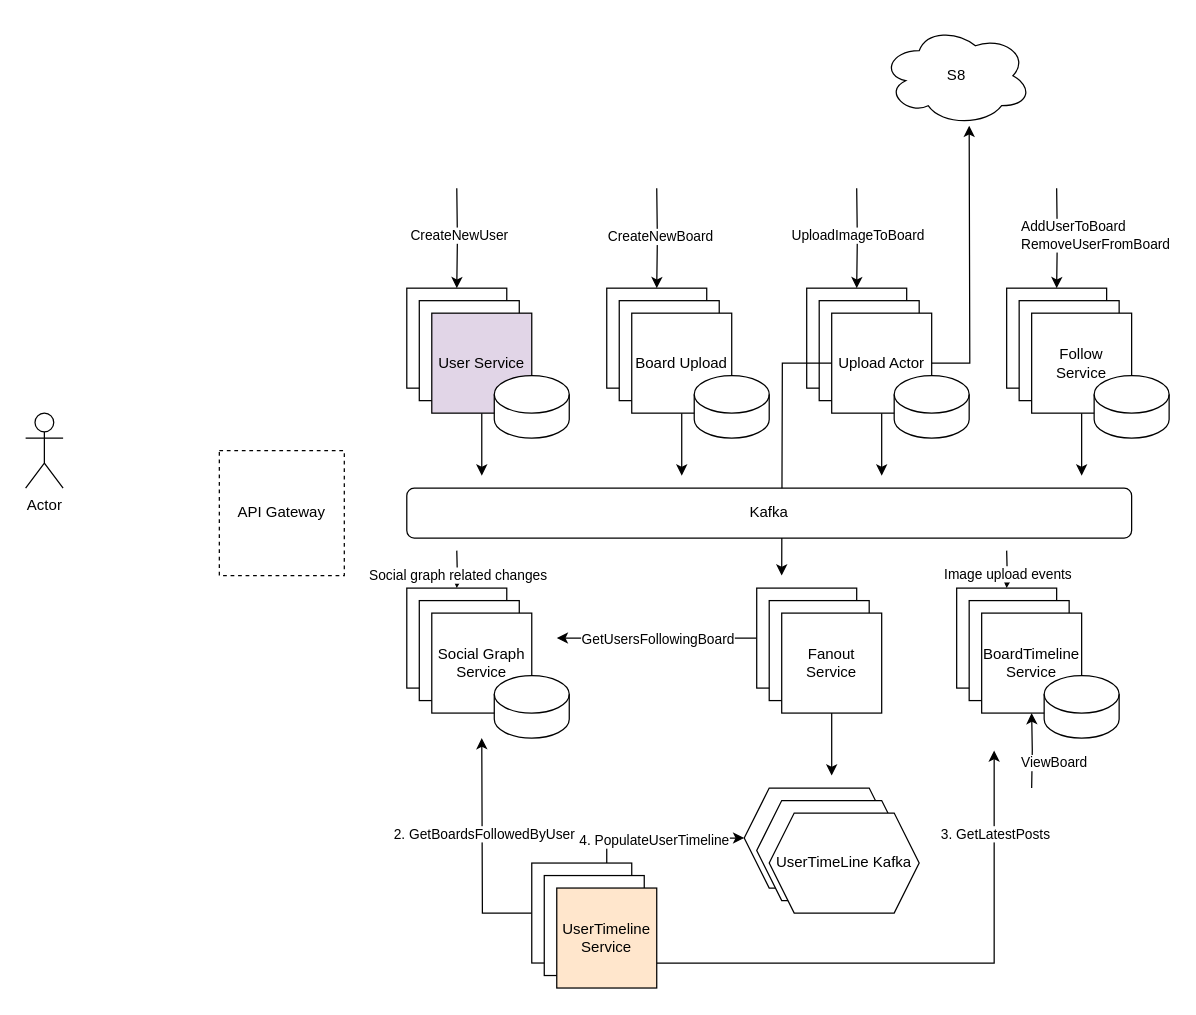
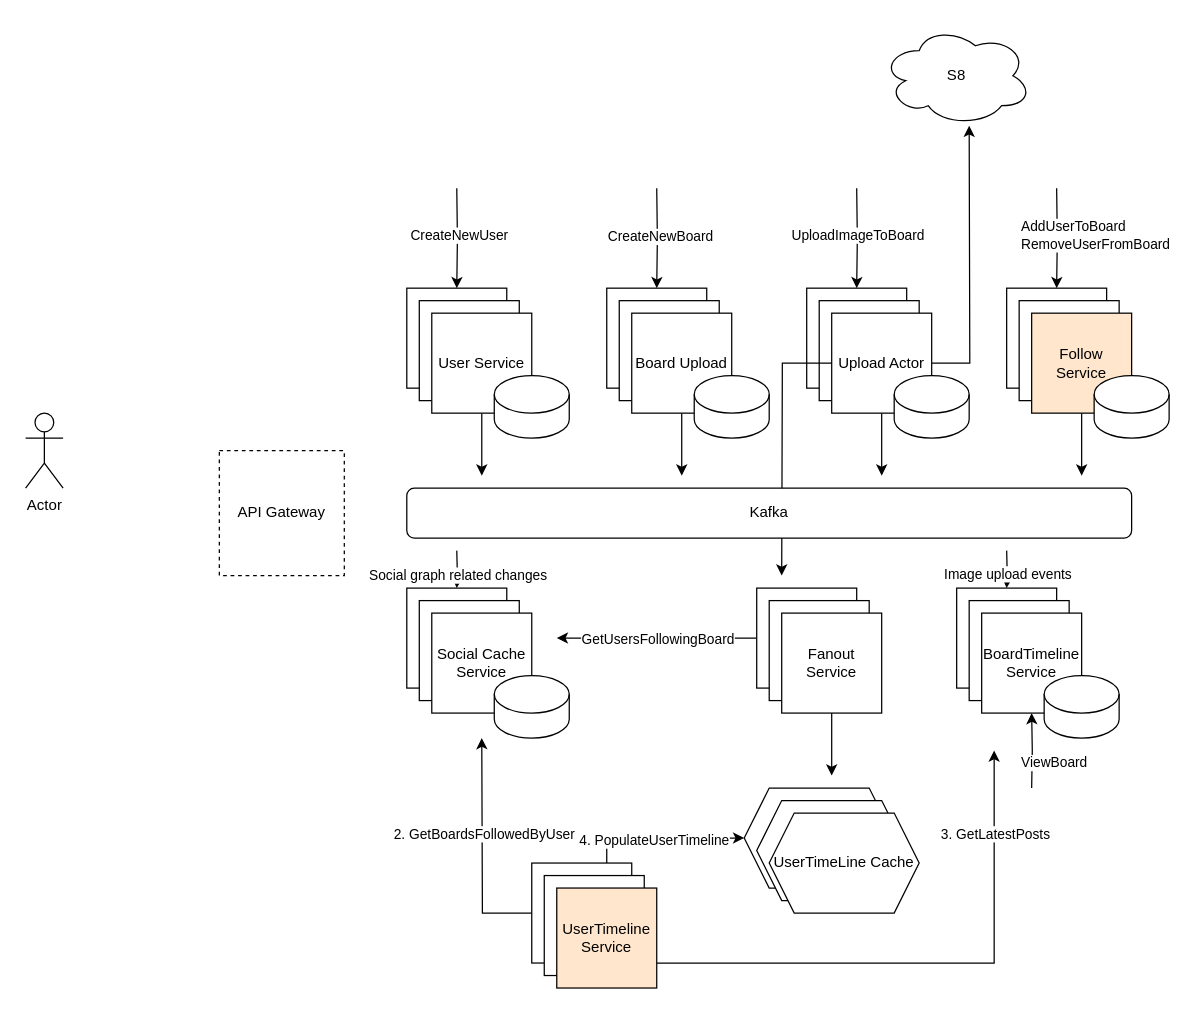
  <mxCell id="0" />
  <mxCell id="1" parent="0" />
  <mxCell id="2" value="API Gateway" style="whiteSpace=wrap;html=1;aspect=fixed;dashed=1;" vertex="1" parent="1"><mxGeometry x="175" y="360" width="100" height="100" as="geometry" /></mxCell>
  <mxCell id="3" value="Actor" style="shape=umlActor;verticalLabelPosition=bottom;verticalAlign=top;html=1;outlineConnect=0;" vertex="1" parent="1"><mxGeometry x="20" y="330" width="30" height="60" as="geometry" /></mxCell>
  <mxCell id="4" style="edgeStyle=orthogonalEdgeStyle;rounded=0;orthogonalLoop=1;jettySize=auto;html=1;" edge="1" parent="1" target="6"><mxGeometry relative="1" as="geometry"><mxPoint x="365" y="150" as="sourcePoint" /></mxGeometry></mxCell>
  <mxCell id="5" value="CreateNewUser" style="edgeLabel;html=1;align=center;verticalAlign=middle;resizable=0;points=[];" vertex="1" connectable="0" parent="4"><mxGeometry x="-0.05" y="1" relative="1" as="geometry"><mxPoint as="offset" /></mxGeometry></mxCell>
  <mxCell id="6" value="" style="whiteSpace=wrap;html=1;aspect=fixed;" vertex="1" parent="1"><mxGeometry x="325" y="230" width="80" height="80" as="geometry" /></mxCell>
  <mxCell id="7" value="" style="whiteSpace=wrap;html=1;aspect=fixed;" vertex="1" parent="1"><mxGeometry x="335" y="240" width="80" height="80" as="geometry" /></mxCell>
  <mxCell id="8" style="edgeStyle=orthogonalEdgeStyle;rounded=0;orthogonalLoop=1;jettySize=auto;html=1;" edge="1" parent="1" source="9"><mxGeometry relative="1" as="geometry"><mxPoint x="385" y="380" as="targetPoint" /></mxGeometry></mxCell>
- <mxCell id="9" value="User Service" style="whiteSpace=wrap;html=1;aspect=fixed;fillColor=#e1d5e7;" vertex="1" parent="1"><mxGeometry x="345" y="250" width="80" height="80" as="geometry" /></mxCell>
+ <mxCell id="9" value="User Service" style="whiteSpace=wrap;html=1;aspect=fixed;" vertex="1" parent="1"><mxGeometry x="345" y="250" width="80" height="80" as="geometry" /></mxCell>
  <mxCell id="10" value="" style="shape=cylinder3;whiteSpace=wrap;html=1;boundedLbl=1;backgroundOutline=1;size=15;" vertex="1" parent="1"><mxGeometry x="395" y="300" width="60" height="50" as="geometry" /></mxCell>
  <mxCell id="11" style="edgeStyle=orthogonalEdgeStyle;rounded=0;orthogonalLoop=1;jettySize=auto;html=1;" edge="1" parent="1" target="13"><mxGeometry relative="1" as="geometry"><mxPoint x="525" y="150" as="sourcePoint" /></mxGeometry></mxCell>
  <mxCell id="12" value="CreateNewBoard" style="edgeLabel;html=1;align=center;verticalAlign=middle;resizable=0;points=[];" vertex="1" connectable="0" parent="11"><mxGeometry x="-0.025" y="2" relative="1" as="geometry"><mxPoint as="offset" /></mxGeometry></mxCell>
  <mxCell id="13" value="" style="whiteSpace=wrap;html=1;aspect=fixed;" vertex="1" parent="1"><mxGeometry x="485" y="230" width="80" height="80" as="geometry" /></mxCell>
  <mxCell id="14" value="" style="whiteSpace=wrap;html=1;aspect=fixed;" vertex="1" parent="1"><mxGeometry x="495" y="240" width="80" height="80" as="geometry" /></mxCell>
  <mxCell id="15" style="edgeStyle=orthogonalEdgeStyle;rounded=0;orthogonalLoop=1;jettySize=auto;html=1;" edge="1" parent="1" source="16"><mxGeometry relative="1" as="geometry"><mxPoint x="545" y="380" as="targetPoint" /></mxGeometry></mxCell>
  <mxCell id="16" value="Board Upload" style="whiteSpace=wrap;html=1;aspect=fixed;" vertex="1" parent="1"><mxGeometry x="505" y="250" width="80" height="80" as="geometry" /></mxCell>
  <mxCell id="17" value="" style="shape=cylinder3;whiteSpace=wrap;html=1;boundedLbl=1;backgroundOutline=1;size=15;" vertex="1" parent="1"><mxGeometry x="555" y="300" width="60" height="50" as="geometry" /></mxCell>
  <mxCell id="18" style="edgeStyle=orthogonalEdgeStyle;rounded=0;orthogonalLoop=1;jettySize=auto;html=1;" edge="1" parent="1" target="20"><mxGeometry relative="1" as="geometry"><mxPoint x="685" y="150" as="sourcePoint" /></mxGeometry></mxCell>
  <mxCell id="19" value="UploadImageToBoard" style="edgeLabel;html=1;align=center;verticalAlign=middle;resizable=0;points=[];" vertex="1" connectable="0" parent="18"><mxGeometry x="-0.05" relative="1" as="geometry"><mxPoint as="offset" /></mxGeometry></mxCell>
  <mxCell id="20" value="" style="whiteSpace=wrap;html=1;aspect=fixed;" vertex="1" parent="1"><mxGeometry x="645" y="230" width="80" height="80" as="geometry" /></mxCell>
  <mxCell id="21" value="" style="whiteSpace=wrap;html=1;aspect=fixed;" vertex="1" parent="1"><mxGeometry x="655" y="240" width="80" height="80" as="geometry" /></mxCell>
  <mxCell id="22" style="edgeStyle=orthogonalEdgeStyle;rounded=0;orthogonalLoop=1;jettySize=auto;html=1;" edge="1" parent="1" source="25"><mxGeometry relative="1" as="geometry"><mxPoint x="705" y="380" as="targetPoint" /></mxGeometry></mxCell>
  <mxCell id="23" style="edgeStyle=orthogonalEdgeStyle;rounded=0;orthogonalLoop=1;jettySize=auto;html=1;" edge="1" parent="1" source="25"><mxGeometry relative="1" as="geometry"><mxPoint x="775" y="100" as="targetPoint" /></mxGeometry></mxCell>
  <mxCell id="24" style="edgeStyle=orthogonalEdgeStyle;rounded=0;orthogonalLoop=1;jettySize=auto;html=1;" edge="1" parent="1" source="25"><mxGeometry relative="1" as="geometry"><mxPoint x="625" y="460" as="targetPoint" /></mxGeometry></mxCell>
  <mxCell id="25" value="Upload Actor" style="whiteSpace=wrap;html=1;aspect=fixed;" vertex="1" parent="1"><mxGeometry x="665" y="250" width="80" height="80" as="geometry" /></mxCell>
  <mxCell id="26" value="Kafka" style="rounded=1;whiteSpace=wrap;html=1;" vertex="1" parent="1"><mxGeometry x="325" y="390" width="580" height="40" as="geometry" /></mxCell>
  <mxCell id="27" style="edgeStyle=orthogonalEdgeStyle;rounded=0;orthogonalLoop=1;jettySize=auto;html=1;" edge="1" parent="1" target="29"><mxGeometry relative="1" as="geometry"><mxPoint x="365" y="440" as="sourcePoint" /></mxGeometry></mxCell>
  <mxCell id="28" value="Social graph related changes" style="edgeLabel;html=1;align=center;verticalAlign=middle;resizable=0;points=[];" vertex="1" connectable="0" parent="27"><mxGeometry x="0.28" relative="1" as="geometry"><mxPoint as="offset" /></mxGeometry></mxCell>
  <mxCell id="29" value="" style="whiteSpace=wrap;html=1;aspect=fixed;" vertex="1" parent="1"><mxGeometry x="325" y="470" width="80" height="80" as="geometry" /></mxCell>
  <mxCell id="30" value="" style="whiteSpace=wrap;html=1;aspect=fixed;" vertex="1" parent="1"><mxGeometry x="335" y="480" width="80" height="80" as="geometry" /></mxCell>
- <mxCell id="31" value="Social Graph Service" style="whiteSpace=wrap;html=1;aspect=fixed;" vertex="1" parent="1"><mxGeometry x="345" y="490" width="80" height="80" as="geometry" /></mxCell>
+ <mxCell id="31" value="Social Cache Service" style="whiteSpace=wrap;html=1;aspect=fixed;" vertex="1" parent="1"><mxGeometry x="345" y="490" width="80" height="80" as="geometry" /></mxCell>
  <mxCell id="32" value="" style="shape=cylinder3;whiteSpace=wrap;html=1;boundedLbl=1;backgroundOutline=1;size=15;" vertex="1" parent="1"><mxGeometry x="395" y="540" width="60" height="50" as="geometry" /></mxCell>
  <mxCell id="33" style="edgeStyle=orthogonalEdgeStyle;rounded=0;orthogonalLoop=1;jettySize=auto;html=1;" edge="1" parent="1" target="35"><mxGeometry relative="1" as="geometry"><mxPoint x="845" y="150" as="sourcePoint" /></mxGeometry></mxCell>
  <mxCell id="34" value="AddUserToBoard&lt;br&gt;&lt;div&gt;RemoveUserFromBoard&lt;/div&gt;" style="edgeLabel;html=1;align=left;verticalAlign=middle;resizable=0;points=[];" vertex="1" connectable="0" parent="33"><mxGeometry x="-0.05" relative="1" as="geometry"><mxPoint x="-30" as="offset" /></mxGeometry></mxCell>
  <mxCell id="35" value="" style="whiteSpace=wrap;html=1;aspect=fixed;" vertex="1" parent="1"><mxGeometry x="805" y="230" width="80" height="80" as="geometry" /></mxCell>
  <mxCell id="36" value="" style="whiteSpace=wrap;html=1;aspect=fixed;" vertex="1" parent="1"><mxGeometry x="815" y="240" width="80" height="80" as="geometry" /></mxCell>
  <mxCell id="37" style="edgeStyle=orthogonalEdgeStyle;rounded=0;orthogonalLoop=1;jettySize=auto;html=1;" edge="1" parent="1" source="38"><mxGeometry relative="1" as="geometry"><mxPoint x="865" y="380" as="targetPoint" /></mxGeometry></mxCell>
- <mxCell id="38" value="Follow Service" style="whiteSpace=wrap;html=1;aspect=fixed;" vertex="1" parent="1"><mxGeometry x="825" y="250" width="80" height="80" as="geometry" /></mxCell>
+ <mxCell id="38" value="Follow Service" style="whiteSpace=wrap;html=1;aspect=fixed;fillColor=#ffe6cc;" vertex="1" parent="1"><mxGeometry x="825" y="250" width="80" height="80" as="geometry" /></mxCell>
  <mxCell id="39" value="" style="shape=cylinder3;whiteSpace=wrap;html=1;boundedLbl=1;backgroundOutline=1;size=15;" vertex="1" parent="1"><mxGeometry x="875" y="300" width="60" height="50" as="geometry" /></mxCell>
  <mxCell id="40" value="S8" style="ellipse;shape=cloud;whiteSpace=wrap;html=1;" vertex="1" parent="1"><mxGeometry x="705" y="20" width="120" height="80" as="geometry" /></mxCell>
  <mxCell id="41" style="edgeStyle=orthogonalEdgeStyle;rounded=0;orthogonalLoop=1;jettySize=auto;html=1;" edge="1" parent="1" source="43"><mxGeometry relative="1" as="geometry"><mxPoint x="445" y="510" as="targetPoint" /></mxGeometry></mxCell>
  <mxCell id="42" value="GetUsersFollowingBoard" style="edgeLabel;html=1;align=center;verticalAlign=middle;resizable=0;points=[];" vertex="1" connectable="0" parent="41"><mxGeometry x="0.212" y="1" relative="1" as="geometry"><mxPoint x="17" y="-1" as="offset" /></mxGeometry></mxCell>
  <mxCell id="43" value="" style="whiteSpace=wrap;html=1;aspect=fixed;" vertex="1" parent="1"><mxGeometry x="605" y="470" width="80" height="80" as="geometry" /></mxCell>
  <mxCell id="44" value="" style="whiteSpace=wrap;html=1;aspect=fixed;" vertex="1" parent="1"><mxGeometry x="615" y="480" width="80" height="80" as="geometry" /></mxCell>
  <mxCell id="45" style="edgeStyle=orthogonalEdgeStyle;rounded=0;orthogonalLoop=1;jettySize=auto;html=1;" edge="1" parent="1" source="46"><mxGeometry relative="1" as="geometry"><mxPoint x="665" y="620" as="targetPoint" /></mxGeometry></mxCell>
  <mxCell id="46" value="Fanout Service" style="whiteSpace=wrap;html=1;aspect=fixed;" vertex="1" parent="1"><mxGeometry x="625" y="490" width="80" height="80" as="geometry" /></mxCell>
  <mxCell id="47" style="edgeStyle=orthogonalEdgeStyle;rounded=0;orthogonalLoop=1;jettySize=auto;html=1;" edge="1" parent="1" target="49"><mxGeometry relative="1" as="geometry"><mxPoint x="805" y="440" as="sourcePoint" /></mxGeometry></mxCell>
  <mxCell id="48" value="Image upload events" style="edgeLabel;html=1;align=center;verticalAlign=middle;resizable=0;points=[];" vertex="1" connectable="0" parent="47"><mxGeometry x="0.24" relative="1" as="geometry"><mxPoint as="offset" /></mxGeometry></mxCell>
  <mxCell id="49" value="" style="whiteSpace=wrap;html=1;aspect=fixed;" vertex="1" parent="1"><mxGeometry x="765" y="470" width="80" height="80" as="geometry" /></mxCell>
  <mxCell id="50" value="" style="whiteSpace=wrap;html=1;aspect=fixed;" vertex="1" parent="1"><mxGeometry x="775" y="480" width="80" height="80" as="geometry" /></mxCell>
  <mxCell id="51" value="ViewBoard" style="edgeStyle=orthogonalEdgeStyle;rounded=0;orthogonalLoop=1;jettySize=auto;html=1;align=left;" edge="1" parent="1" target="52"><mxGeometry x="-0.333" y="10" relative="1" as="geometry"><mxPoint x="825" y="630" as="sourcePoint" /><mxPoint as="offset" /></mxGeometry></mxCell>
  <mxCell id="52" value="BoardTimeline&lt;br&gt;Service" style="whiteSpace=wrap;html=1;aspect=fixed;" vertex="1" parent="1"><mxGeometry x="785" y="490" width="80" height="80" as="geometry" /></mxCell>
  <mxCell id="53" value="" style="shape=cylinder3;whiteSpace=wrap;html=1;boundedLbl=1;backgroundOutline=1;size=15;" vertex="1" parent="1"><mxGeometry x="835" y="540" width="60" height="50" as="geometry" /></mxCell>
  <mxCell id="54" style="edgeStyle=orthogonalEdgeStyle;rounded=0;orthogonalLoop=1;jettySize=auto;html=1;" edge="1" parent="1" source="58"><mxGeometry relative="1" as="geometry"><mxPoint x="385" y="590" as="targetPoint" /></mxGeometry></mxCell>
  <mxCell id="55" value="2. GetBoardsFollowedByUser" style="edgeLabel;html=1;align=center;verticalAlign=middle;resizable=0;points=[];" vertex="1" connectable="0" parent="54"><mxGeometry x="0.15" y="-1" relative="1" as="geometry"><mxPoint as="offset" /></mxGeometry></mxCell>
  <mxCell id="56" style="edgeStyle=orthogonalEdgeStyle;rounded=0;orthogonalLoop=1;jettySize=auto;html=1;exitX=0.75;exitY=0;exitDx=0;exitDy=0;entryX=0;entryY=0.5;entryDx=0;entryDy=0;" edge="1" parent="1" source="58" target="63"><mxGeometry relative="1" as="geometry" /></mxCell>
  <mxCell id="57" value="4. PopulateUserTimeline" style="edgeLabel;html=1;align=center;verticalAlign=middle;resizable=0;points=[];" vertex="1" connectable="0" parent="56"><mxGeometry x="-0.123" y="-1" relative="1" as="geometry"><mxPoint as="offset" /></mxGeometry></mxCell>
  <mxCell id="58" value="" style="whiteSpace=wrap;html=1;aspect=fixed;" vertex="1" parent="1"><mxGeometry x="425" y="690" width="80" height="80" as="geometry" /></mxCell>
  <mxCell id="59" value="" style="whiteSpace=wrap;html=1;aspect=fixed;" vertex="1" parent="1"><mxGeometry x="435" y="700" width="80" height="80" as="geometry" /></mxCell>
  <mxCell id="60" style="edgeStyle=orthogonalEdgeStyle;rounded=0;orthogonalLoop=1;jettySize=auto;html=1;exitX=1;exitY=0.75;exitDx=0;exitDy=0;" edge="1" parent="1" source="62"><mxGeometry relative="1" as="geometry"><mxPoint x="795" y="600" as="targetPoint" /><Array as="points"><mxPoint x="795" y="770" /><mxPoint x="795" y="600" /></Array></mxGeometry></mxCell>
  <mxCell id="61" value="3. GetLatestPosts" style="edgeLabel;html=1;align=center;verticalAlign=middle;resizable=0;points=[];" vertex="1" connectable="0" parent="60"><mxGeometry x="0.702" relative="1" as="geometry"><mxPoint as="offset" /></mxGeometry></mxCell>
  <mxCell id="62" value="UserTimeline&lt;br&gt;Service" style="whiteSpace=wrap;html=1;aspect=fixed;fillColor=#ffe6cc;" vertex="1" parent="1"><mxGeometry x="445" y="710" width="80" height="80" as="geometry" /></mxCell>
  <mxCell id="63" value="" style="shape=hexagon;perimeter=hexagonPerimeter2;whiteSpace=wrap;html=1;fixedSize=1;" vertex="1" parent="1"><mxGeometry x="595" y="630" width="120" height="80" as="geometry" /></mxCell>
  <mxCell id="64" value="" style="shape=hexagon;perimeter=hexagonPerimeter2;whiteSpace=wrap;html=1;fixedSize=1;" vertex="1" parent="1"><mxGeometry x="605" y="640" width="120" height="80" as="geometry" /></mxCell>
- <mxCell id="65" value="UserTimeLine Kafka" style="shape=hexagon;perimeter=hexagonPerimeter2;whiteSpace=wrap;html=1;fixedSize=1;" vertex="1" parent="1"><mxGeometry x="615" y="650" width="120" height="80" as="geometry" /></mxCell>
+ <mxCell id="65" value="UserTimeLine Cache" style="shape=hexagon;perimeter=hexagonPerimeter2;whiteSpace=wrap;html=1;fixedSize=1;" vertex="1" parent="1"><mxGeometry x="615" y="650" width="120" height="80" as="geometry" /></mxCell>
  <mxCell id="66" value="" style="shape=cylinder3;whiteSpace=wrap;html=1;boundedLbl=1;backgroundOutline=1;size=15;" vertex="1" parent="1"><mxGeometry x="715" y="300" width="60" height="50" as="geometry" /></mxCell>
